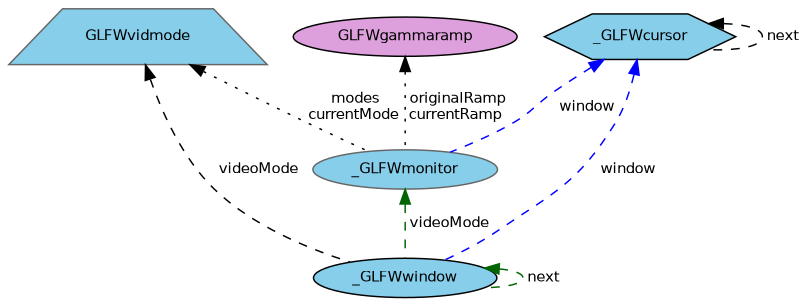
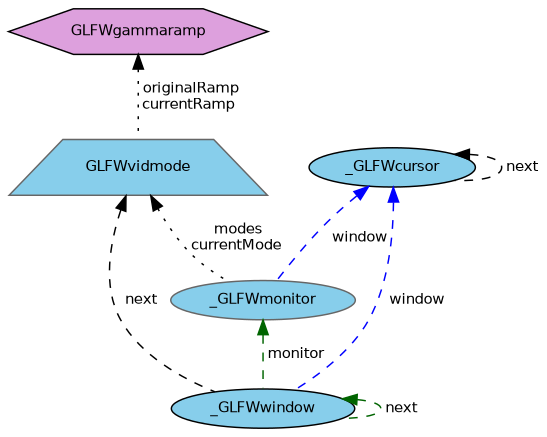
  digraph {
    node [color=black fillcolor=skyblue fontname=Helvetica fontsize=10 shape=ellipse style=filled]
    edge [color=black dir=back fontname=Helvetica fontsize=10 labelfontname=Helvetica labelfontsize=10 style=dashed]
    n1 [fontcolor=black height=0.2 label=_GLFWwindow width=0.4]
    n2 [color=gray40 height=0.2 label=_GLFWmonitor width=0.4]
    n3 [color=gray40 height=0.2 label=GLFWvidmode shape=trapezium width=0.4]
-   n4 [fillcolor=plum height=0.2 label=GLFWgammaramp width=0.4]
-   n5 [height=0.2 label=_GLFWcursor shape=hexagon width=0.4]
+   n4 [fillcolor=plum height=0.2 label=GLFWgammaramp shape=hexagon width=0.4]
+   n5 [height=0.2 label=_GLFWcursor width=0.4]
    n1 -> n1 [color=darkgreen label=" next"]
-   n2 -> n1 [color=darkgreen label=" videoMode"]
-   n3 -> n1 [label=" videoMode"]
+   n2 -> n1 [color=darkgreen label=" monitor"]
+   n3 -> n1 [label=" next"]
    n3 -> n2 [label=" modes\ncurrentMode" style=dotted]
-   n4 -> n2 [label=" originalRamp\ncurrentRamp" style=dotted]
+   n4 -> n3 [label=" originalRamp\ncurrentRamp" style=dotted]
    n5 -> n1 [color=blue label=" window"]
    n5 -> n2 [color=blue label=" window"]
    n5 -> n5 [label=" next"]
  }
